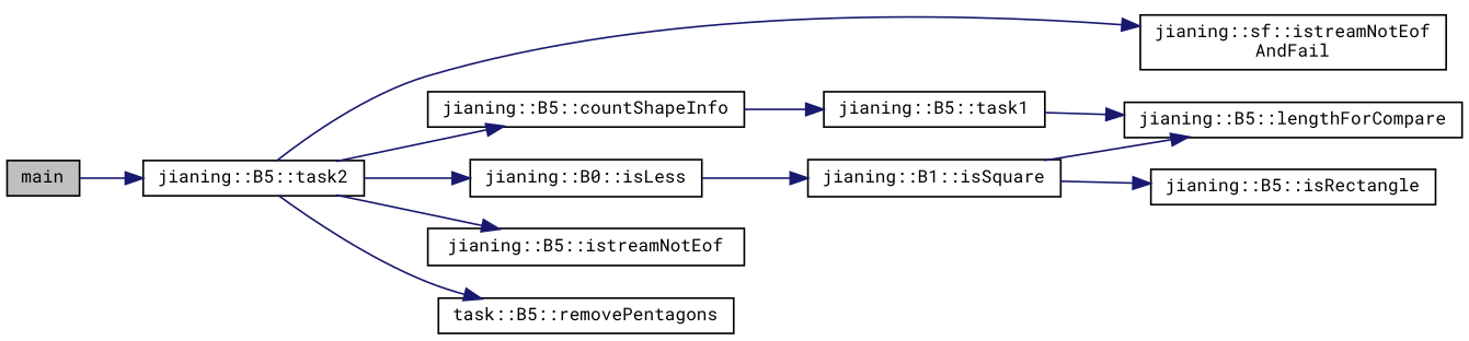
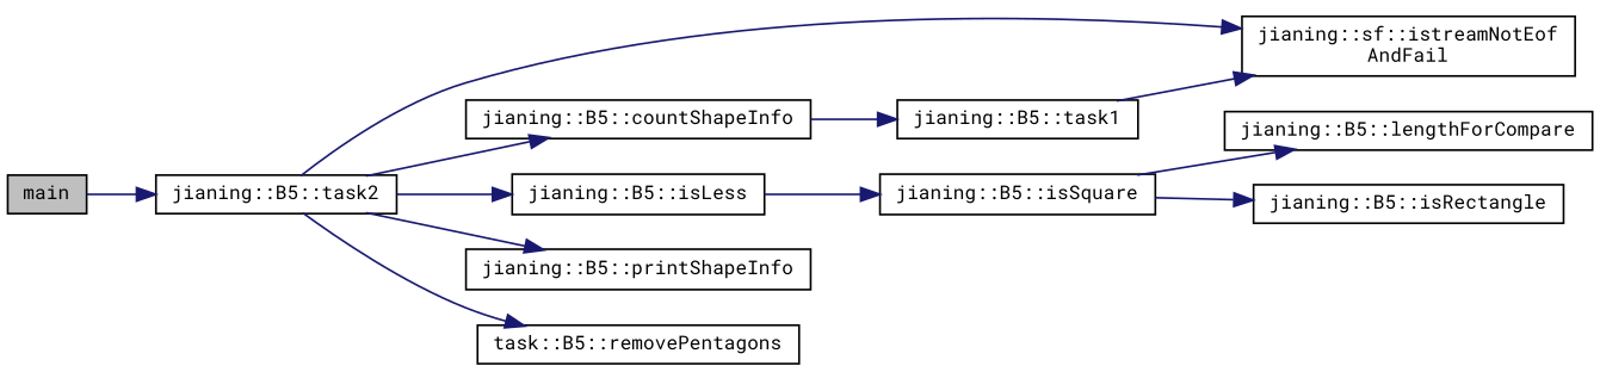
  digraph {
    fontname="Roboto Mono"
    rankdir=LR
    node [color=black fillcolor=white fontname="Roboto Mono" fontsize=10 shape=record style=filled]
    edge [color=midnightblue fontname="Roboto Mono" fontsize=10 labelfontname=Helvetica labelfontsize=10 style=solid]
    n1 [fillcolor=grey75 fontcolor=black height=0.2 label=main width=0.4]
    n2 [height=0.2 label="jianing::B5::task2" width=0.4]
    n3 [height=0.2 label="jianing::B5::task1" width=0.4]
    n4 [height=0.2 label="jianing::sf::istreamNotEof\lAndFail" width=0.4]
    n5 [height=0.2 label="jianing::B5::countShapeInfo" width=0.4]
-   n6 [height=0.2 label="jianing::B0::isLess" width=0.4]
-   n7 [height=0.2 label="jianing::B5::istreamNotEof" width=0.4]
+   n6 [height=0.2 label="jianing::B5::isLess" width=0.4]
+   n7 [height=0.2 label="jianing::B5::printShapeInfo" width=0.4]
    n8 [height=0.2 label="task::B5::removePentagons" width=0.4]
-   n9 [height=0.2 label="jianing::B1::isSquare" width=0.4]
+   n9 [height=0.2 label="jianing::B5::isSquare" width=0.4]
    n10 [height=0.2 label="jianing::B5::isRectangle" width=0.4]
    n11 [height=0.2 label="jianing::B5::lengthForCompare" width=0.4]
    n1 -> n2
    n2 -> n4
    n2 -> n5
    n2 -> n6
    n2 -> n7
    n2 -> n8
-   n3 -> n11
+   n3 -> n4
    n5 -> n3
    n6 -> n9
    n9 -> n10
    n9 -> n11
  }
